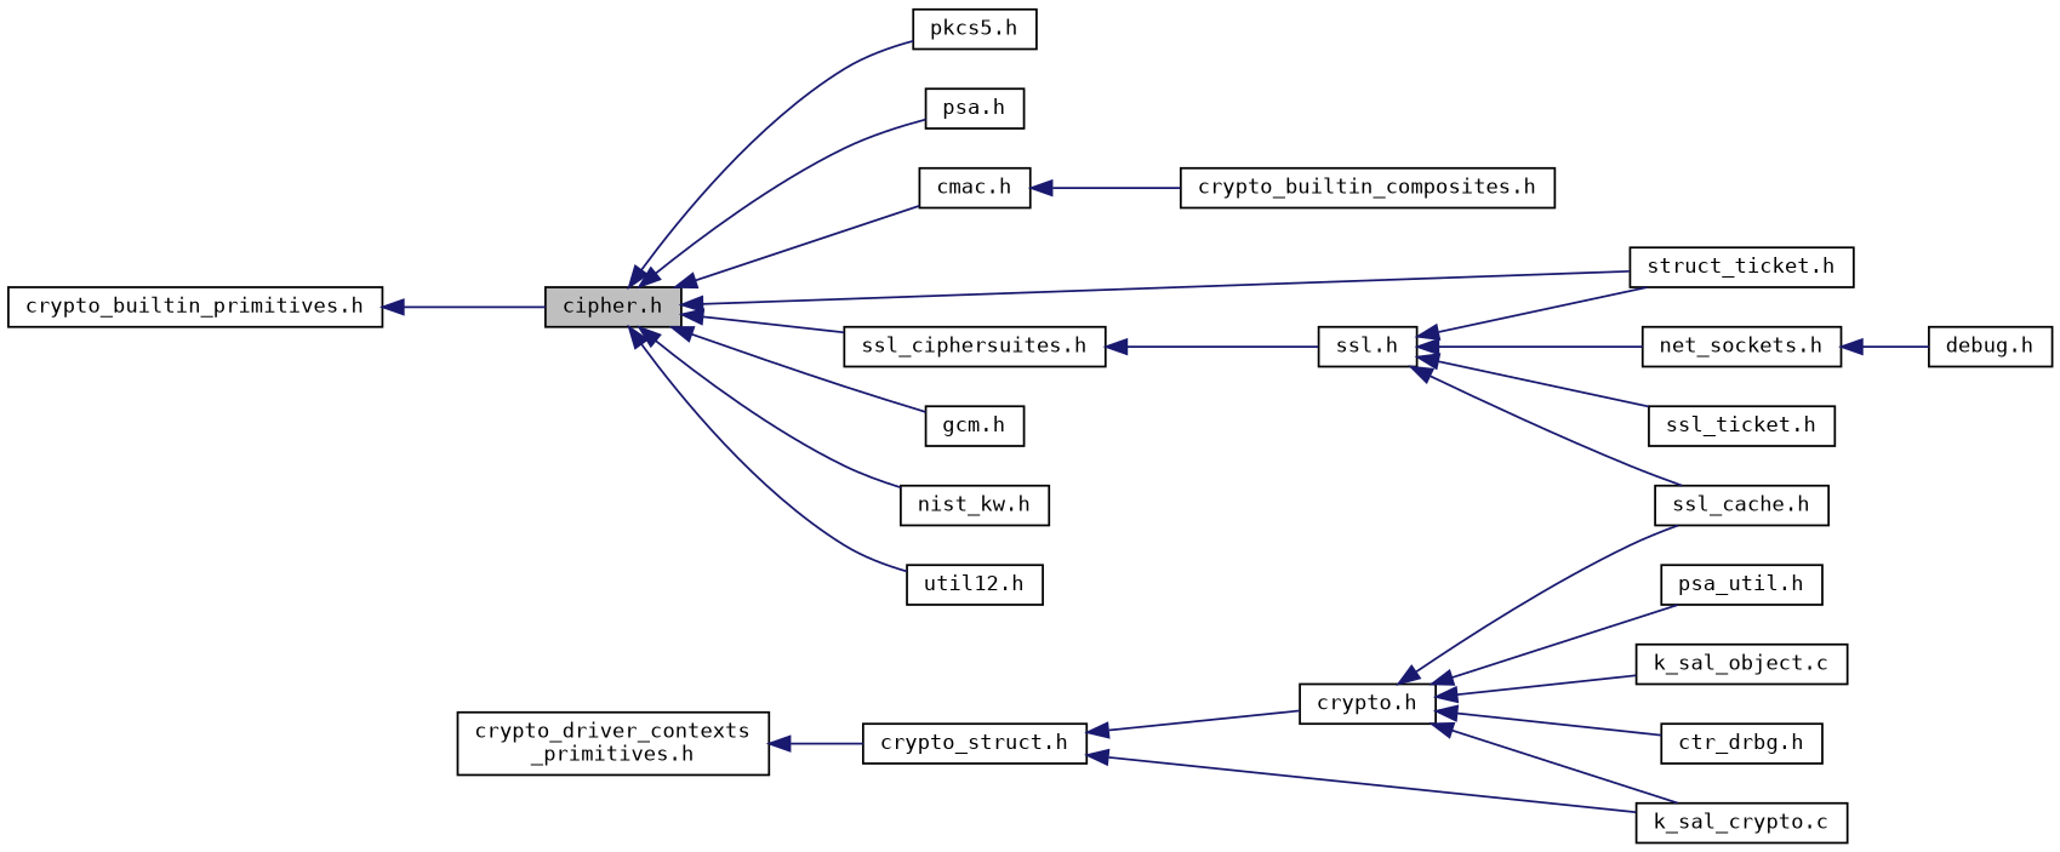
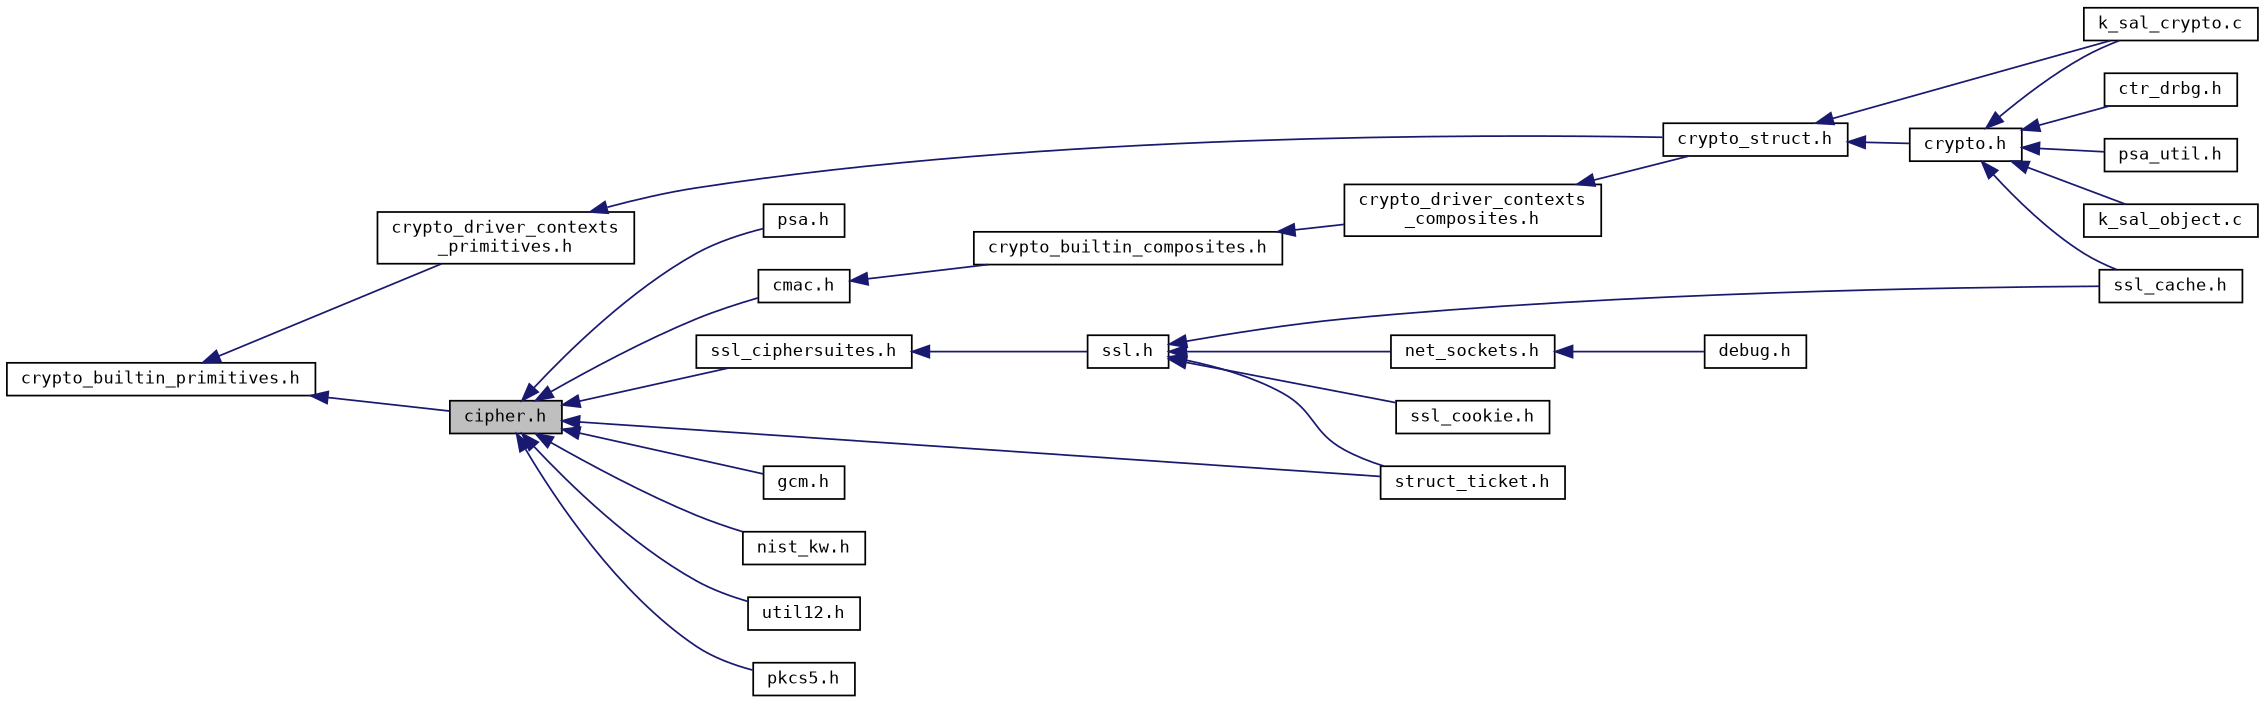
  digraph {
    fontname="DejaVu Sans Mono"
    rankdir=LR
    node [color=black fillcolor=white fontname="DejaVu Sans Mono" fontsize=10 shape=record style=filled]
    edge [color=midnightblue dir=back fontname="DejaVu Sans Mono" fontsize=10 labelfontname=Helvetica labelfontsize=10 style=solid]
    n1 [fillcolor=grey75 fontcolor=black height=0.2 label="cipher.h" width=0.4]
    n2 [height=0.2 label="psa.h" width=0.4]
    n3 [height=0.2 label="cmac.h" width=0.4]
    n4 [height=0.2 label="struct_ticket.h" width=0.4]
    n5 [height=0.2 label="gcm.h" width=0.4]
    n6 [height=0.2 label="nist_kw.h" width=0.4]
    n7 [height=0.2 label="util12.h" width=0.4]
    n8 [height=0.2 label="pkcs5.h" width=0.4]
    n9 [height=0.2 label="ssl_ciphersuites.h" width=0.4]
    n10 [height=0.2 label="crypto_builtin_composites.h" width=0.4]
    n11 [height=0.2 label="ssl.h" width=0.4]
    n12 [height=0.2 label="crypto_builtin_primitives.h" width=0.4]
    n13 [height=0.2 label="crypto_driver_contexts\l_primitives.h" width=0.4]
+   n14 [height=0.2 label="crypto_driver_contexts\l_composites.h" width=0.4]
    n15 [height=0.2 label="crypto_struct.h" width=0.4]
    n16 [height=0.2 label="crypto.h" width=0.4]
    n17 [height=0.2 label="k_sal_crypto.c" width=0.4]
    n18 [height=0.2 label="ctr_drbg.h" width=0.4]
    n19 [height=0.2 label="psa_util.h" width=0.4]
    n20 [height=0.2 label="k_sal_object.c" width=0.4]
    n21 [height=0.2 label="ssl_cache.h" width=0.4]
    n22 [height=0.2 label="net_sockets.h" width=0.4]
-   n23 [height=0.2 label="ssl_ticket.h" width=0.4]
+   n23 [height=0.2 label="ssl_cookie.h" width=0.4]
    n24 [height=0.2 label="debug.h" width=0.4]
    n1 -> n2
    n1 -> n3
    n1 -> n4
    n1 -> n5
    n1 -> n6
    n1 -> n7
    n1 -> n8
    n1 -> n9
    n3 -> n10
    n9 -> n11
+   n10 -> n14
    n11 -> n4
    n11 -> n21
    n11 -> n22
    n11 -> n23
    n12 -> n1
+   n12 -> n13
    n13 -> n15
+   n14 -> n15
    n15 -> n16
    n15 -> n17
    n16 -> n17
    n16 -> n18
    n16 -> n19
    n16 -> n20
    n16 -> n21
    n22 -> n24
  }
